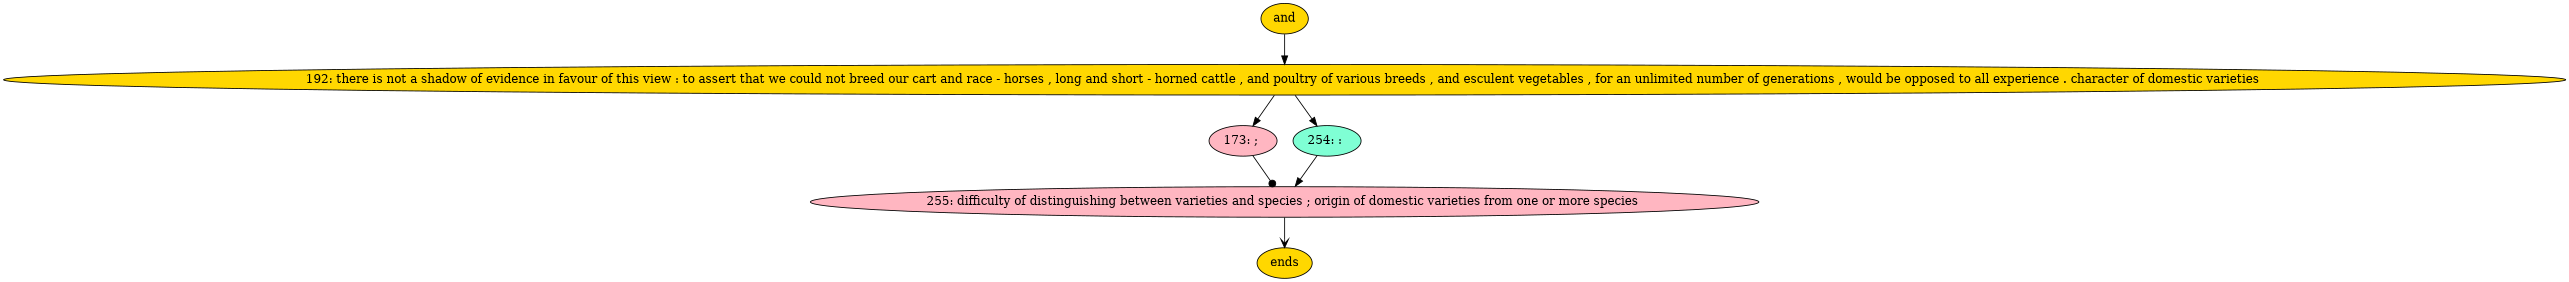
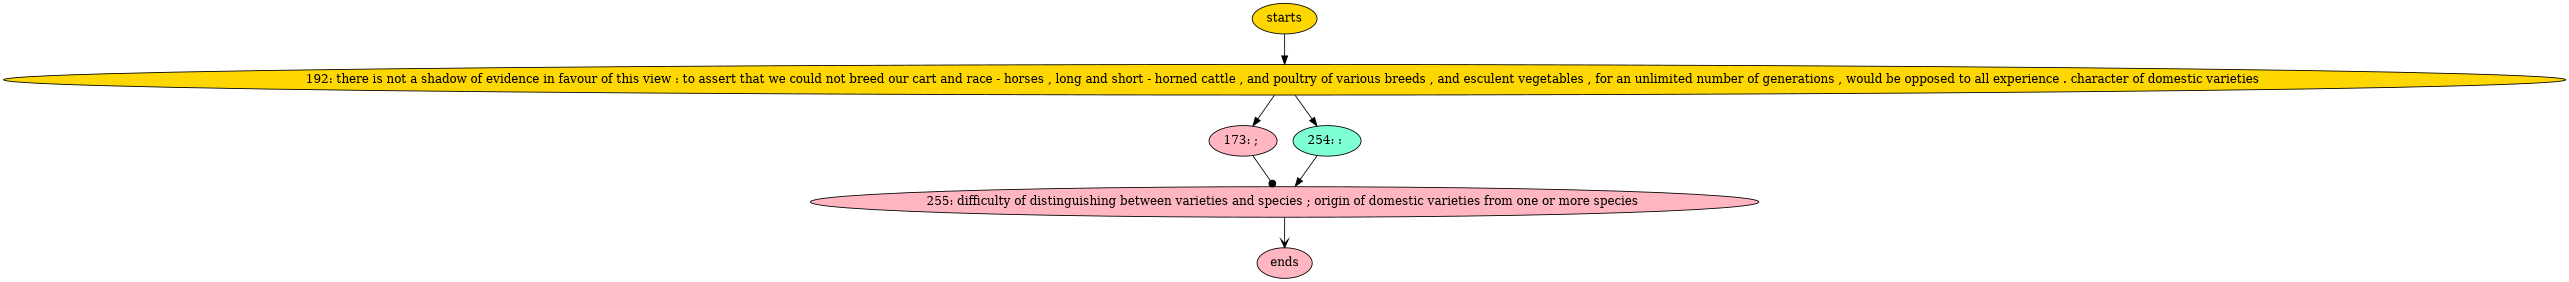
  digraph {
    node [fillcolor=lightpink style=filled]
    edge [arrowhead=normal]
-   n1 [fillcolor=gold label=and]
+   n1 [fillcolor=gold label=starts]
    n2 [fillcolor=gold label="192: there is not a shadow of evidence in favour of this view : to assert that we could not breed our cart and race - horses , long and short - horned cattle , and poultry of various breeds , and esculent vegetables , for an unlimited number of generations , would be opposed to all experience . character of domestic varieties "]
-   n3 [fillcolor=gold label=ends]
+   n3 [label=ends]
    n4 [label="173: ; "]
    n5 [fillcolor=aquamarine label="254: : "]
    n6 [label="255: difficulty of distinguishing between varieties and species ; origin of domestic varieties from one or more species "]
    n1 -> n2
    n2 -> n4
    n2 -> n5
    n4 -> n6 [arrowhead=dot]
    n5 -> n6
    n6 -> n3 [arrowhead=vee]
  }
